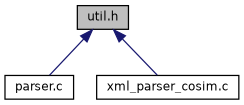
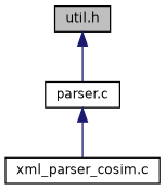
  digraph {
    node [color=black fillcolor=white fontname=Helvetica fontsize=10 shape=record style=filled]
    edge [color=midnightblue dir=back fontname=Helvetica fontsize=10 labelfontname=Helvetica labelfontsize=10 style=solid]
    n1 [fillcolor=grey75 fontcolor=black height=0.2 label="util.h" width=0.4]
    n2 [height=0.2 label="parser.c" width=0.4]
    n3 [height=0.2 label="xml_parser_cosim.c" width=0.4]
    n1 -> n2
-   n1 -> n3
+   n2 -> n3
  }
